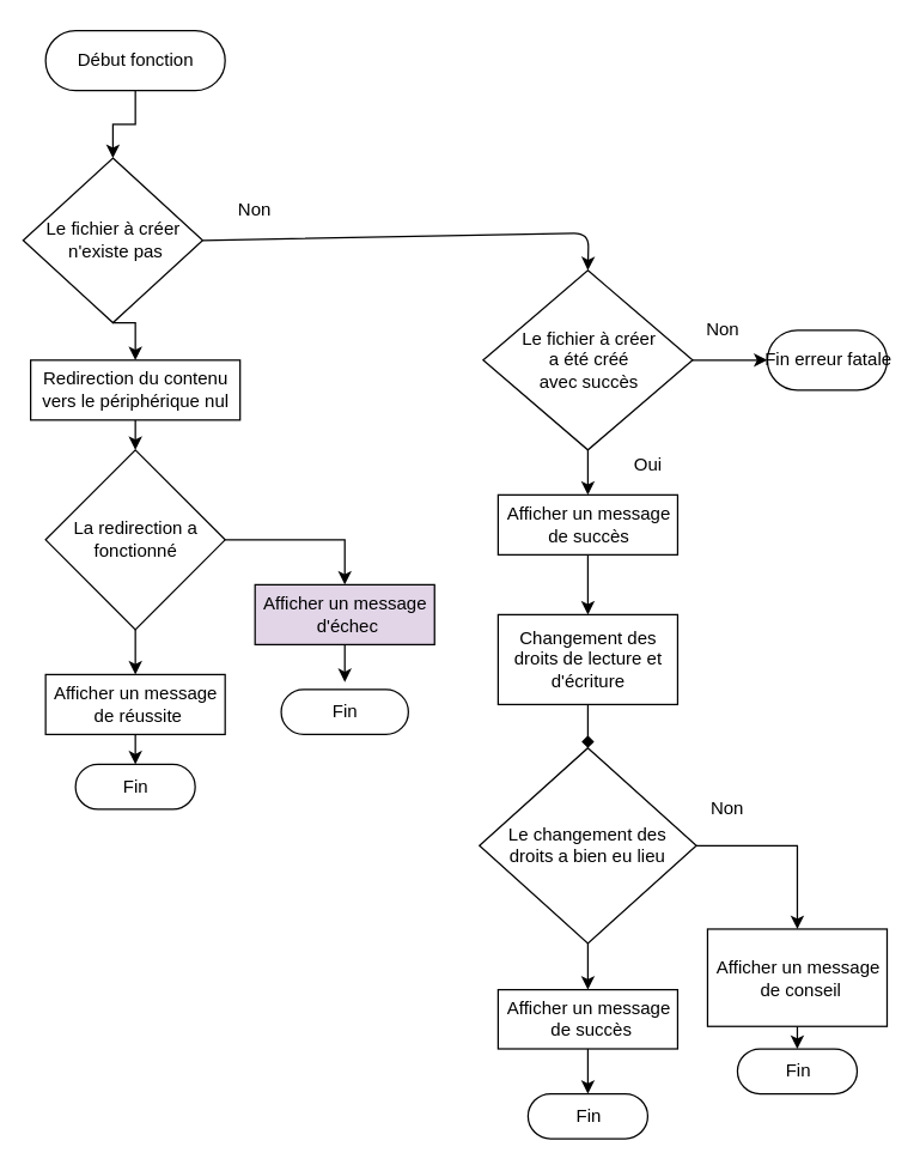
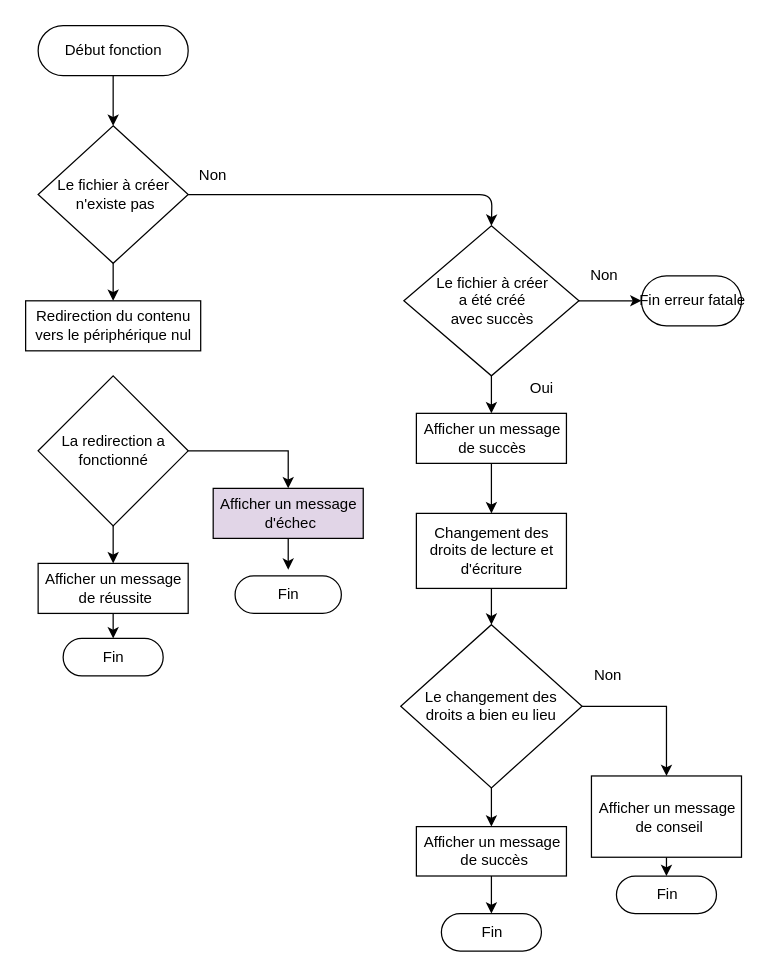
  <mxCell id="0" />
  <mxCell id="1" parent="0" />
  <mxCell id="2" style="edgeStyle=orthogonalEdgeStyle;rounded=0;orthogonalLoop=1;jettySize=auto;html=1;exitX=0.5;exitY=1;exitDx=0;exitDy=0;entryX=0.5;entryY=0;entryDx=0;entryDy=0;" edge="1" parent="1" source="3" target="32"><mxGeometry relative="1" as="geometry" /></mxCell>
- <mxCell id="3" value="Le fichier à créer&lt;br&gt;&amp;nbsp;n'existe pas" style="shape=rhombus;html=1;dashed=0;whitespace=wrap;perimeter=rhombusPerimeter;" vertex="1" parent="1"><mxGeometry x="15" y="105" width="120" height="110" as="geometry" /></mxCell>
+ <mxCell id="3" value="Le fichier à créer&lt;br&gt;&amp;nbsp;n'existe pas" style="shape=rhombus;html=1;dashed=0;whitespace=wrap;perimeter=rhombusPerimeter;" vertex="1" parent="1"><mxGeometry x="30" y="100" width="120" height="110" as="geometry" /></mxCell>
  <mxCell id="4" style="edgeStyle=orthogonalEdgeStyle;rounded=0;orthogonalLoop=1;jettySize=auto;html=1;exitX=0.5;exitY=0.5;exitDx=0;exitDy=20;exitPerimeter=0;entryX=0.5;entryY=0;entryDx=0;entryDy=0;" edge="1" parent="1" source="5" target="3"><mxGeometry relative="1" as="geometry" /></mxCell>
  <mxCell id="5" value="Début fonction" style="html=1;dashed=0;whitespace=wrap;shape=mxgraph.dfd.start" vertex="1" parent="1"><mxGeometry x="30" y="20" width="120" height="40" as="geometry" /></mxCell>
  <mxCell id="6" style="edgeStyle=orthogonalEdgeStyle;rounded=0;orthogonalLoop=1;jettySize=auto;html=1;exitX=0.5;exitY=1;exitDx=0;exitDy=0;entryX=0.5;entryY=0;entryDx=0;entryDy=0;" edge="1" parent="1" source="7" target="12"><mxGeometry relative="1" as="geometry" /></mxCell>
  <mxCell id="7" value="Le fichier à créer&lt;br&gt;a été créé&lt;br&gt;avec succès" style="shape=rhombus;html=1;dashed=0;whitespace=wrap;perimeter=rhombusPerimeter;" vertex="1" parent="1"><mxGeometry x="322.5" y="180" width="140" height="120" as="geometry" /></mxCell>
  <mxCell id="8" value="" style="endArrow=classic;html=1;exitX=1;exitY=0.5;exitDx=0;exitDy=0;entryX=0.5;entryY=0;entryDx=0;entryDy=0;" edge="1" parent="1" source="3" target="7"><mxGeometry width="50" height="50" relative="1" as="geometry"><mxPoint x="190" y="180" as="sourcePoint" /><mxPoint x="240" y="130" as="targetPoint" /><Array as="points"><mxPoint x="393" y="155" /></Array></mxGeometry></mxCell>
  <mxCell id="9" value="Fin erreur fatale" style="html=1;dashed=0;whitespace=wrap;shape=mxgraph.dfd.start" vertex="1" parent="1"><mxGeometry x="512.5" y="220" width="80" height="40" as="geometry" /></mxCell>
  <mxCell id="10" value="" style="endArrow=classic;html=1;entryX=0;entryY=0.5;entryDx=0;entryDy=0;entryPerimeter=0;exitX=1;exitY=0.5;exitDx=0;exitDy=0;" edge="1" parent="1" source="7" target="9"><mxGeometry width="50" height="50" relative="1" as="geometry"><mxPoint x="472.5" y="250" as="sourcePoint" /><mxPoint x="502.5" y="210" as="targetPoint" /></mxGeometry></mxCell>
  <mxCell id="11" style="edgeStyle=orthogonalEdgeStyle;rounded=0;orthogonalLoop=1;jettySize=auto;html=1;exitX=0.5;exitY=1;exitDx=0;exitDy=0;entryX=0.5;entryY=0;entryDx=0;entryDy=0;" edge="1" parent="1" source="12" target="17"><mxGeometry relative="1" as="geometry" /></mxCell>
  <mxCell id="12" value="Afficher un message &lt;br&gt;de succès" style="html=1;dashed=0;whitespace=wrap;" vertex="1" parent="1"><mxGeometry x="332.5" y="330" width="120" height="40" as="geometry" /></mxCell>
  <mxCell id="13" value="Non" style="text;html=1;strokeColor=none;fillColor=none;align=center;verticalAlign=middle;whiteSpace=wrap;rounded=0;" vertex="1" parent="1"><mxGeometry x="150" y="130" width="40" height="20" as="geometry" /></mxCell>
  <mxCell id="14" value="Non" style="text;html=1;strokeColor=none;fillColor=none;align=center;verticalAlign=middle;whiteSpace=wrap;rounded=0;" vertex="1" parent="1"><mxGeometry x="462.5" y="210" width="40" height="20" as="geometry" /></mxCell>
  <mxCell id="15" value="Oui" style="text;html=1;strokeColor=none;fillColor=none;align=center;verticalAlign=middle;whiteSpace=wrap;rounded=0;" vertex="1" parent="1"><mxGeometry x="412.5" y="300" width="40" height="20" as="geometry" /></mxCell>
- <mxCell id="16" style="edgeStyle=orthogonalEdgeStyle;rounded=0;orthogonalLoop=1;jettySize=auto;html=1;exitX=0.5;exitY=1;exitDx=0;exitDy=0;entryX=0.5;entryY=0;entryDx=0;entryDy=0;endArrow=diamond;" edge="1" parent="1" source="17" target="20"><mxGeometry relative="1" as="geometry" /></mxCell>
+ <mxCell id="16" style="edgeStyle=orthogonalEdgeStyle;rounded=0;orthogonalLoop=1;jettySize=auto;html=1;exitX=0.5;exitY=1;exitDx=0;exitDy=0;entryX=0.5;entryY=0;entryDx=0;entryDy=0;" edge="1" parent="1" source="17" target="20"><mxGeometry relative="1" as="geometry" /></mxCell>
  <mxCell id="17" value="Changement des droits de lecture et d'écriture" style="rounded=0;whiteSpace=wrap;html=1;" vertex="1" parent="1"><mxGeometry x="332.5" y="410" width="120" height="60" as="geometry" /></mxCell>
  <mxCell id="18" style="edgeStyle=orthogonalEdgeStyle;rounded=0;orthogonalLoop=1;jettySize=auto;html=1;exitX=1;exitY=0.5;exitDx=0;exitDy=0;entryX=0.5;entryY=0;entryDx=0;entryDy=0;" edge="1" parent="1" source="20" target="23"><mxGeometry relative="1" as="geometry" /></mxCell>
  <mxCell id="19" style="edgeStyle=orthogonalEdgeStyle;rounded=0;orthogonalLoop=1;jettySize=auto;html=1;exitX=0.5;exitY=1;exitDx=0;exitDy=0;entryX=0.5;entryY=0;entryDx=0;entryDy=0;" edge="1" parent="1" source="20" target="26"><mxGeometry relative="1" as="geometry" /></mxCell>
  <mxCell id="20" value="Le changement des &lt;br&gt;droits a bien eu lieu" style="rhombus;whiteSpace=wrap;html=1;" vertex="1" parent="1"><mxGeometry x="320" y="499" width="145" height="130.5" as="geometry" /></mxCell>
  <mxCell id="21" value="Fin" style="html=1;dashed=0;whitespace=wrap;shape=mxgraph.dfd.start" vertex="1" parent="1"><mxGeometry x="492.5" y="700" width="80" height="30" as="geometry" /></mxCell>
  <mxCell id="22" style="edgeStyle=orthogonalEdgeStyle;rounded=0;orthogonalLoop=1;jettySize=auto;html=1;exitX=0.5;exitY=1;exitDx=0;exitDy=0;entryX=0.5;entryY=0.5;entryDx=0;entryDy=-15;entryPerimeter=0;" edge="1" parent="1" source="23" target="21"><mxGeometry relative="1" as="geometry" /></mxCell>
  <mxCell id="23" value="Afficher un message&lt;br&gt;&amp;nbsp;de conseil" style="html=1;dashed=0;whitespace=wrap;" vertex="1" parent="1"><mxGeometry x="472.5" y="620" width="120" height="65" as="geometry" /></mxCell>
  <mxCell id="24" value="Non" style="text;html=1;strokeColor=none;fillColor=none;align=center;verticalAlign=middle;whiteSpace=wrap;rounded=0;" vertex="1" parent="1"><mxGeometry x="465.5" y="530" width="40" height="20" as="geometry" /></mxCell>
  <mxCell id="25" style="edgeStyle=orthogonalEdgeStyle;rounded=0;orthogonalLoop=1;jettySize=auto;html=1;exitX=0.5;exitY=1;exitDx=0;exitDy=0;entryX=0.5;entryY=0.5;entryDx=0;entryDy=-15;entryPerimeter=0;" edge="1" parent="1" source="26" target="27"><mxGeometry relative="1" as="geometry" /></mxCell>
  <mxCell id="26" value="Afficher un message&lt;br&gt;&amp;nbsp;de succès" style="html=1;dashed=0;whitespace=wrap;" vertex="1" parent="1"><mxGeometry x="332.5" y="660.5" width="120" height="39.5" as="geometry" /></mxCell>
  <mxCell id="27" value="Fin" style="html=1;dashed=0;whitespace=wrap;shape=mxgraph.dfd.start" vertex="1" parent="1"><mxGeometry x="352.5" y="730" width="80" height="30" as="geometry" /></mxCell>
  <mxCell id="28" style="edgeStyle=orthogonalEdgeStyle;rounded=0;orthogonalLoop=1;jettySize=auto;html=1;exitX=1;exitY=0.5;exitDx=0;exitDy=0;entryX=0.5;entryY=0;entryDx=0;entryDy=0;" edge="1" parent="1" source="30" target="35"><mxGeometry relative="1" as="geometry" /></mxCell>
  <mxCell id="29" style="edgeStyle=orthogonalEdgeStyle;rounded=0;orthogonalLoop=1;jettySize=auto;html=1;exitX=0.5;exitY=1;exitDx=0;exitDy=0;entryX=0.5;entryY=0;entryDx=0;entryDy=0;" edge="1" parent="1" source="30" target="37"><mxGeometry relative="1" as="geometry" /></mxCell>
  <mxCell id="30" value="La redirection a&lt;br&gt;fonctionné" style="shape=rhombus;html=1;dashed=0;whitespace=wrap;perimeter=rhombusPerimeter;" vertex="1" parent="1"><mxGeometry x="30" y="300" width="120" height="120" as="geometry" /></mxCell>
- <mxCell id="31" style="edgeStyle=orthogonalEdgeStyle;rounded=0;orthogonalLoop=1;jettySize=auto;html=1;exitX=0.5;exitY=1;exitDx=0;exitDy=0;entryX=0.5;entryY=0;entryDx=0;entryDy=0;" edge="1" parent="1" source="32" target="30"><mxGeometry relative="1" as="geometry" /></mxCell>
  <mxCell id="32" value="Redirection du contenu &lt;br&gt;vers le périphérique nul" style="html=1;dashed=0;whitespace=wrap;" vertex="1" parent="1"><mxGeometry x="20" y="240" width="140" height="40" as="geometry" /></mxCell>
  <mxCell id="33" value="Fin" style="html=1;dashed=0;whitespace=wrap;shape=mxgraph.dfd.start" vertex="1" parent="1"><mxGeometry x="187.5" y="460" width="85" height="30" as="geometry" /></mxCell>
  <mxCell id="34" style="edgeStyle=orthogonalEdgeStyle;rounded=0;orthogonalLoop=1;jettySize=auto;html=1;exitX=0.5;exitY=1;exitDx=0;exitDy=0;entryX=0.5;entryY=0.5;entryDx=0;entryDy=-20;entryPerimeter=0;" edge="1" parent="1" source="35" target="33"><mxGeometry relative="1" as="geometry" /></mxCell>
  <mxCell id="35" value="Afficher un message&lt;br&gt;&amp;nbsp;d'échec" style="html=1;dashed=0;whitespace=wrap;fillColor=#e1d5e7;" vertex="1" parent="1"><mxGeometry x="170" y="390" width="120" height="40" as="geometry" /></mxCell>
  <mxCell id="36" style="edgeStyle=orthogonalEdgeStyle;rounded=0;orthogonalLoop=1;jettySize=auto;html=1;exitX=0.5;exitY=1;exitDx=0;exitDy=0;entryX=0.5;entryY=0.5;entryDx=0;entryDy=-15;entryPerimeter=0;" edge="1" parent="1" source="37" target="38"><mxGeometry relative="1" as="geometry" /></mxCell>
  <mxCell id="37" value="Afficher un message&lt;br&gt;&amp;nbsp;de réussite" style="html=1;dashed=0;whitespace=wrap;" vertex="1" parent="1"><mxGeometry x="30" y="450" width="120" height="40" as="geometry" /></mxCell>
  <mxCell id="38" value="Fin" style="html=1;dashed=0;whitespace=wrap;shape=mxgraph.dfd.start" vertex="1" parent="1"><mxGeometry x="50" y="510" width="80" height="30" as="geometry" /></mxCell>
